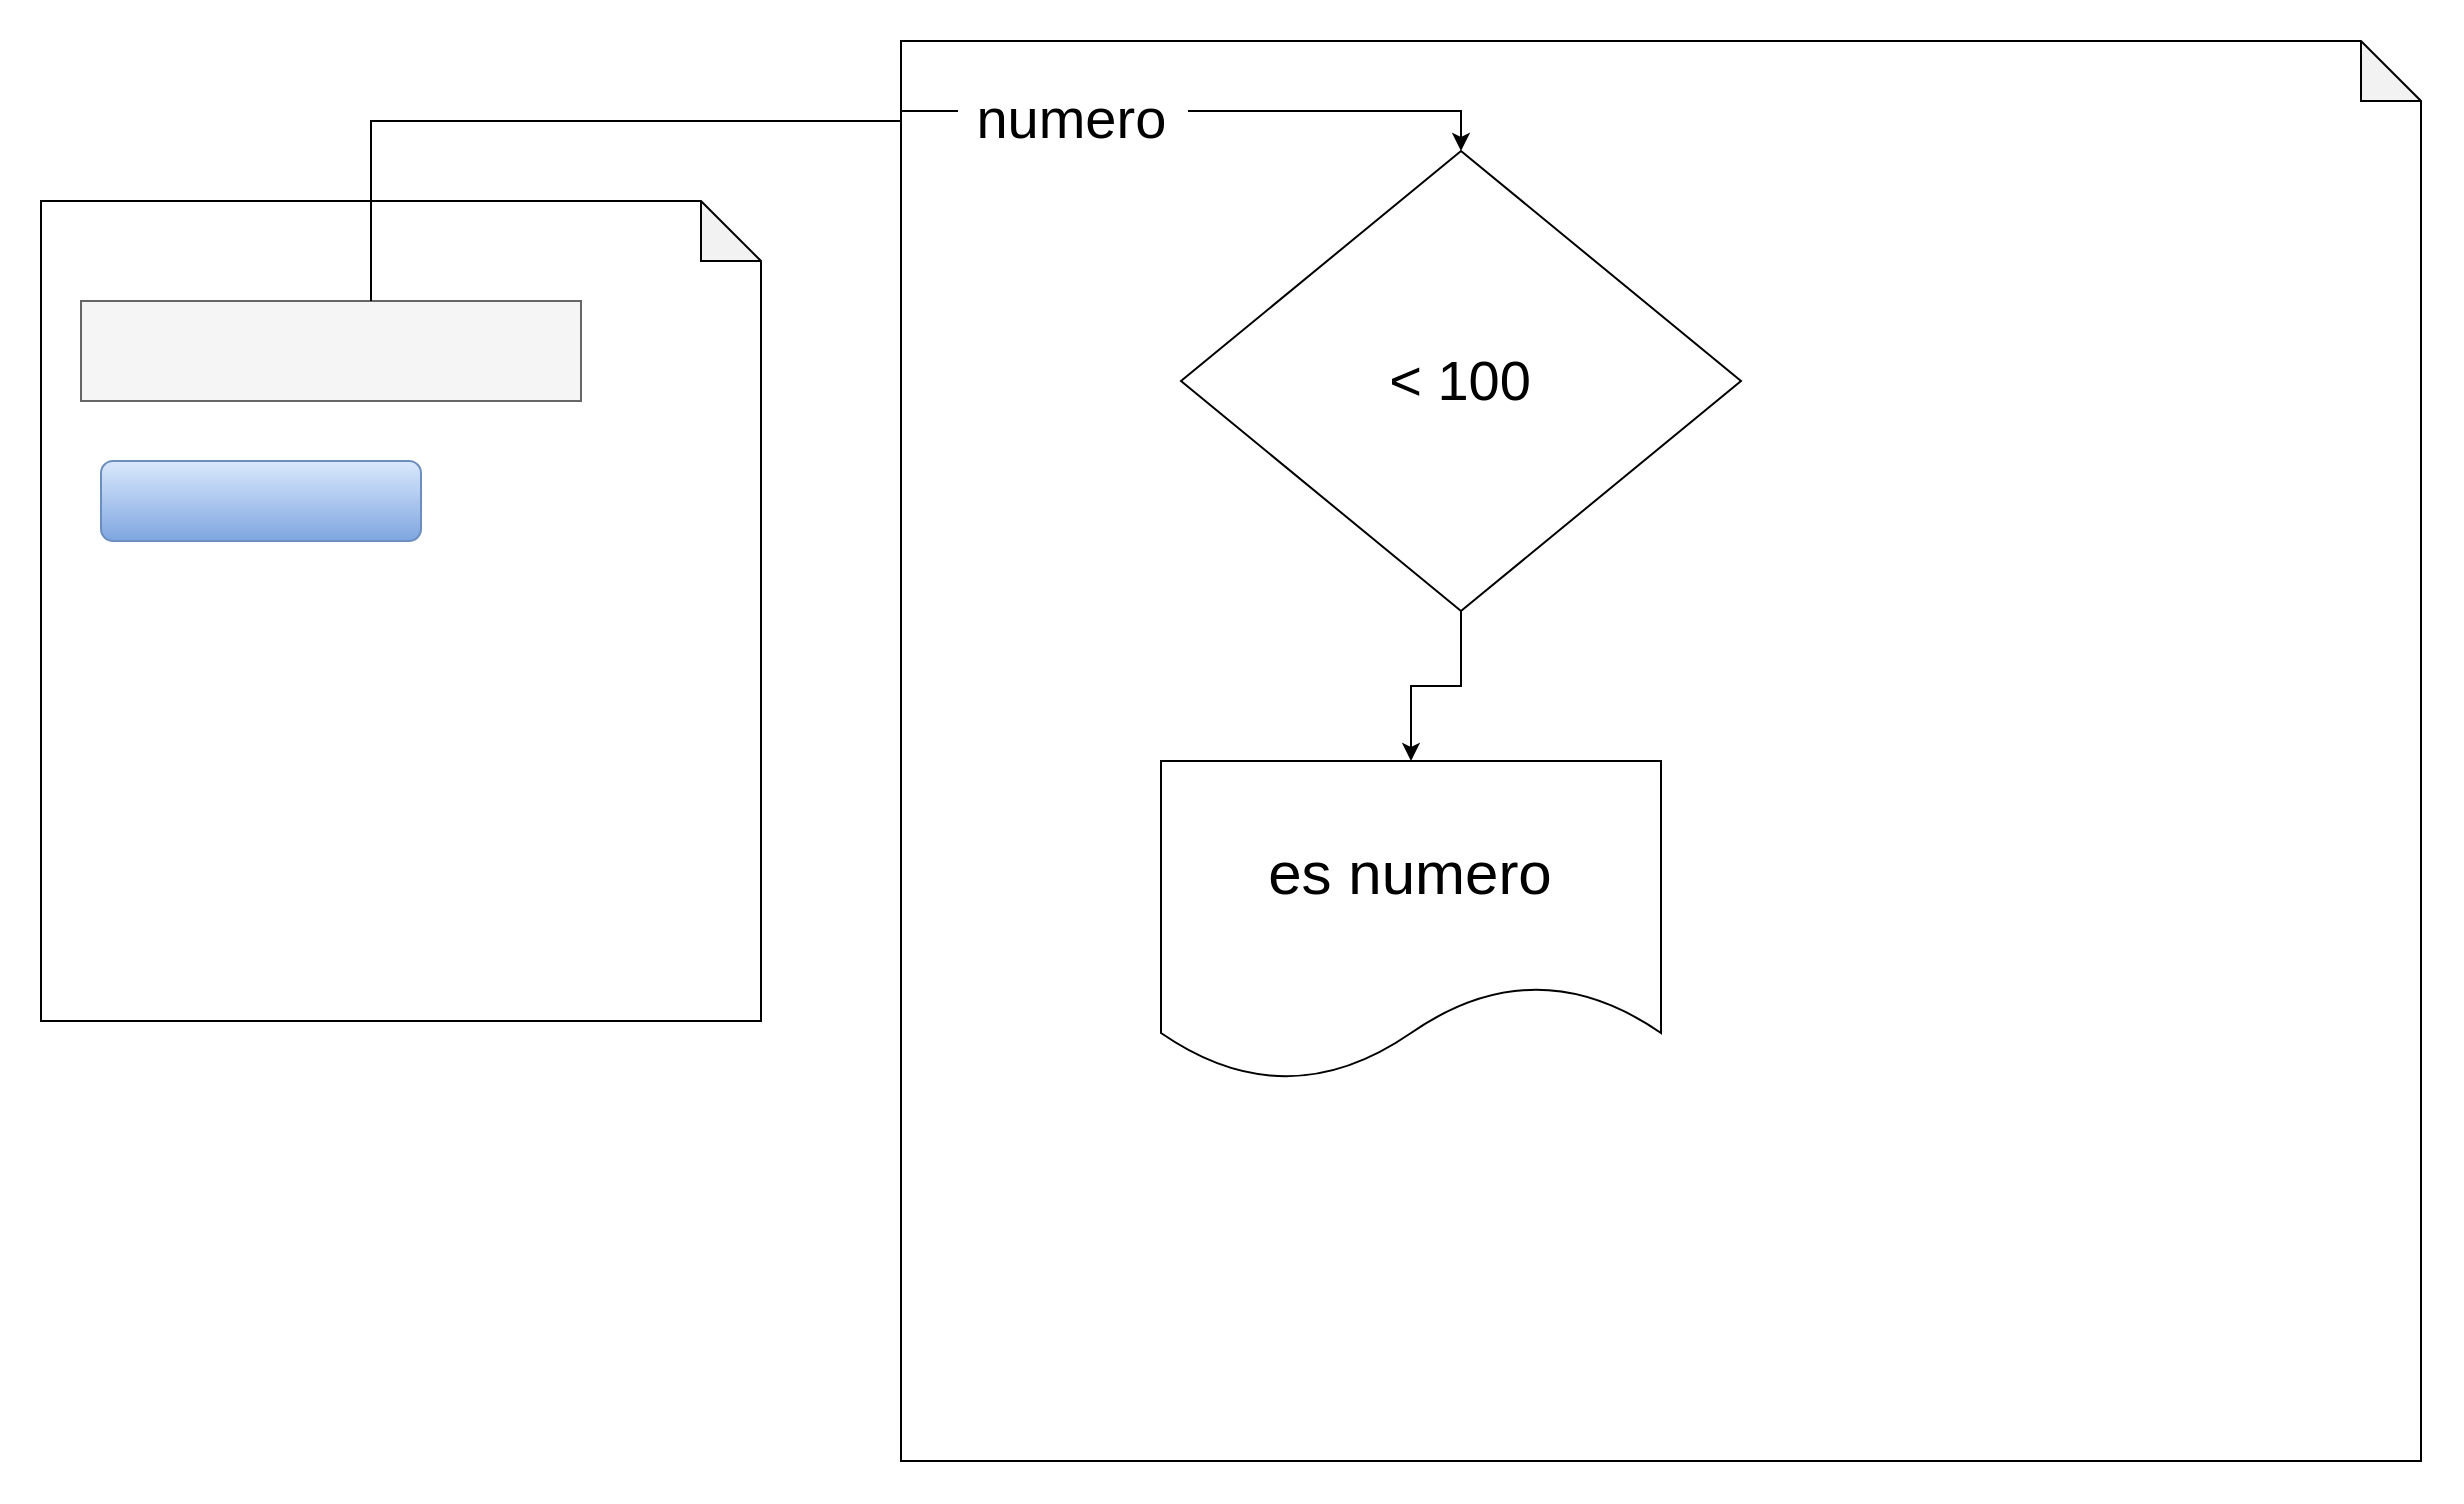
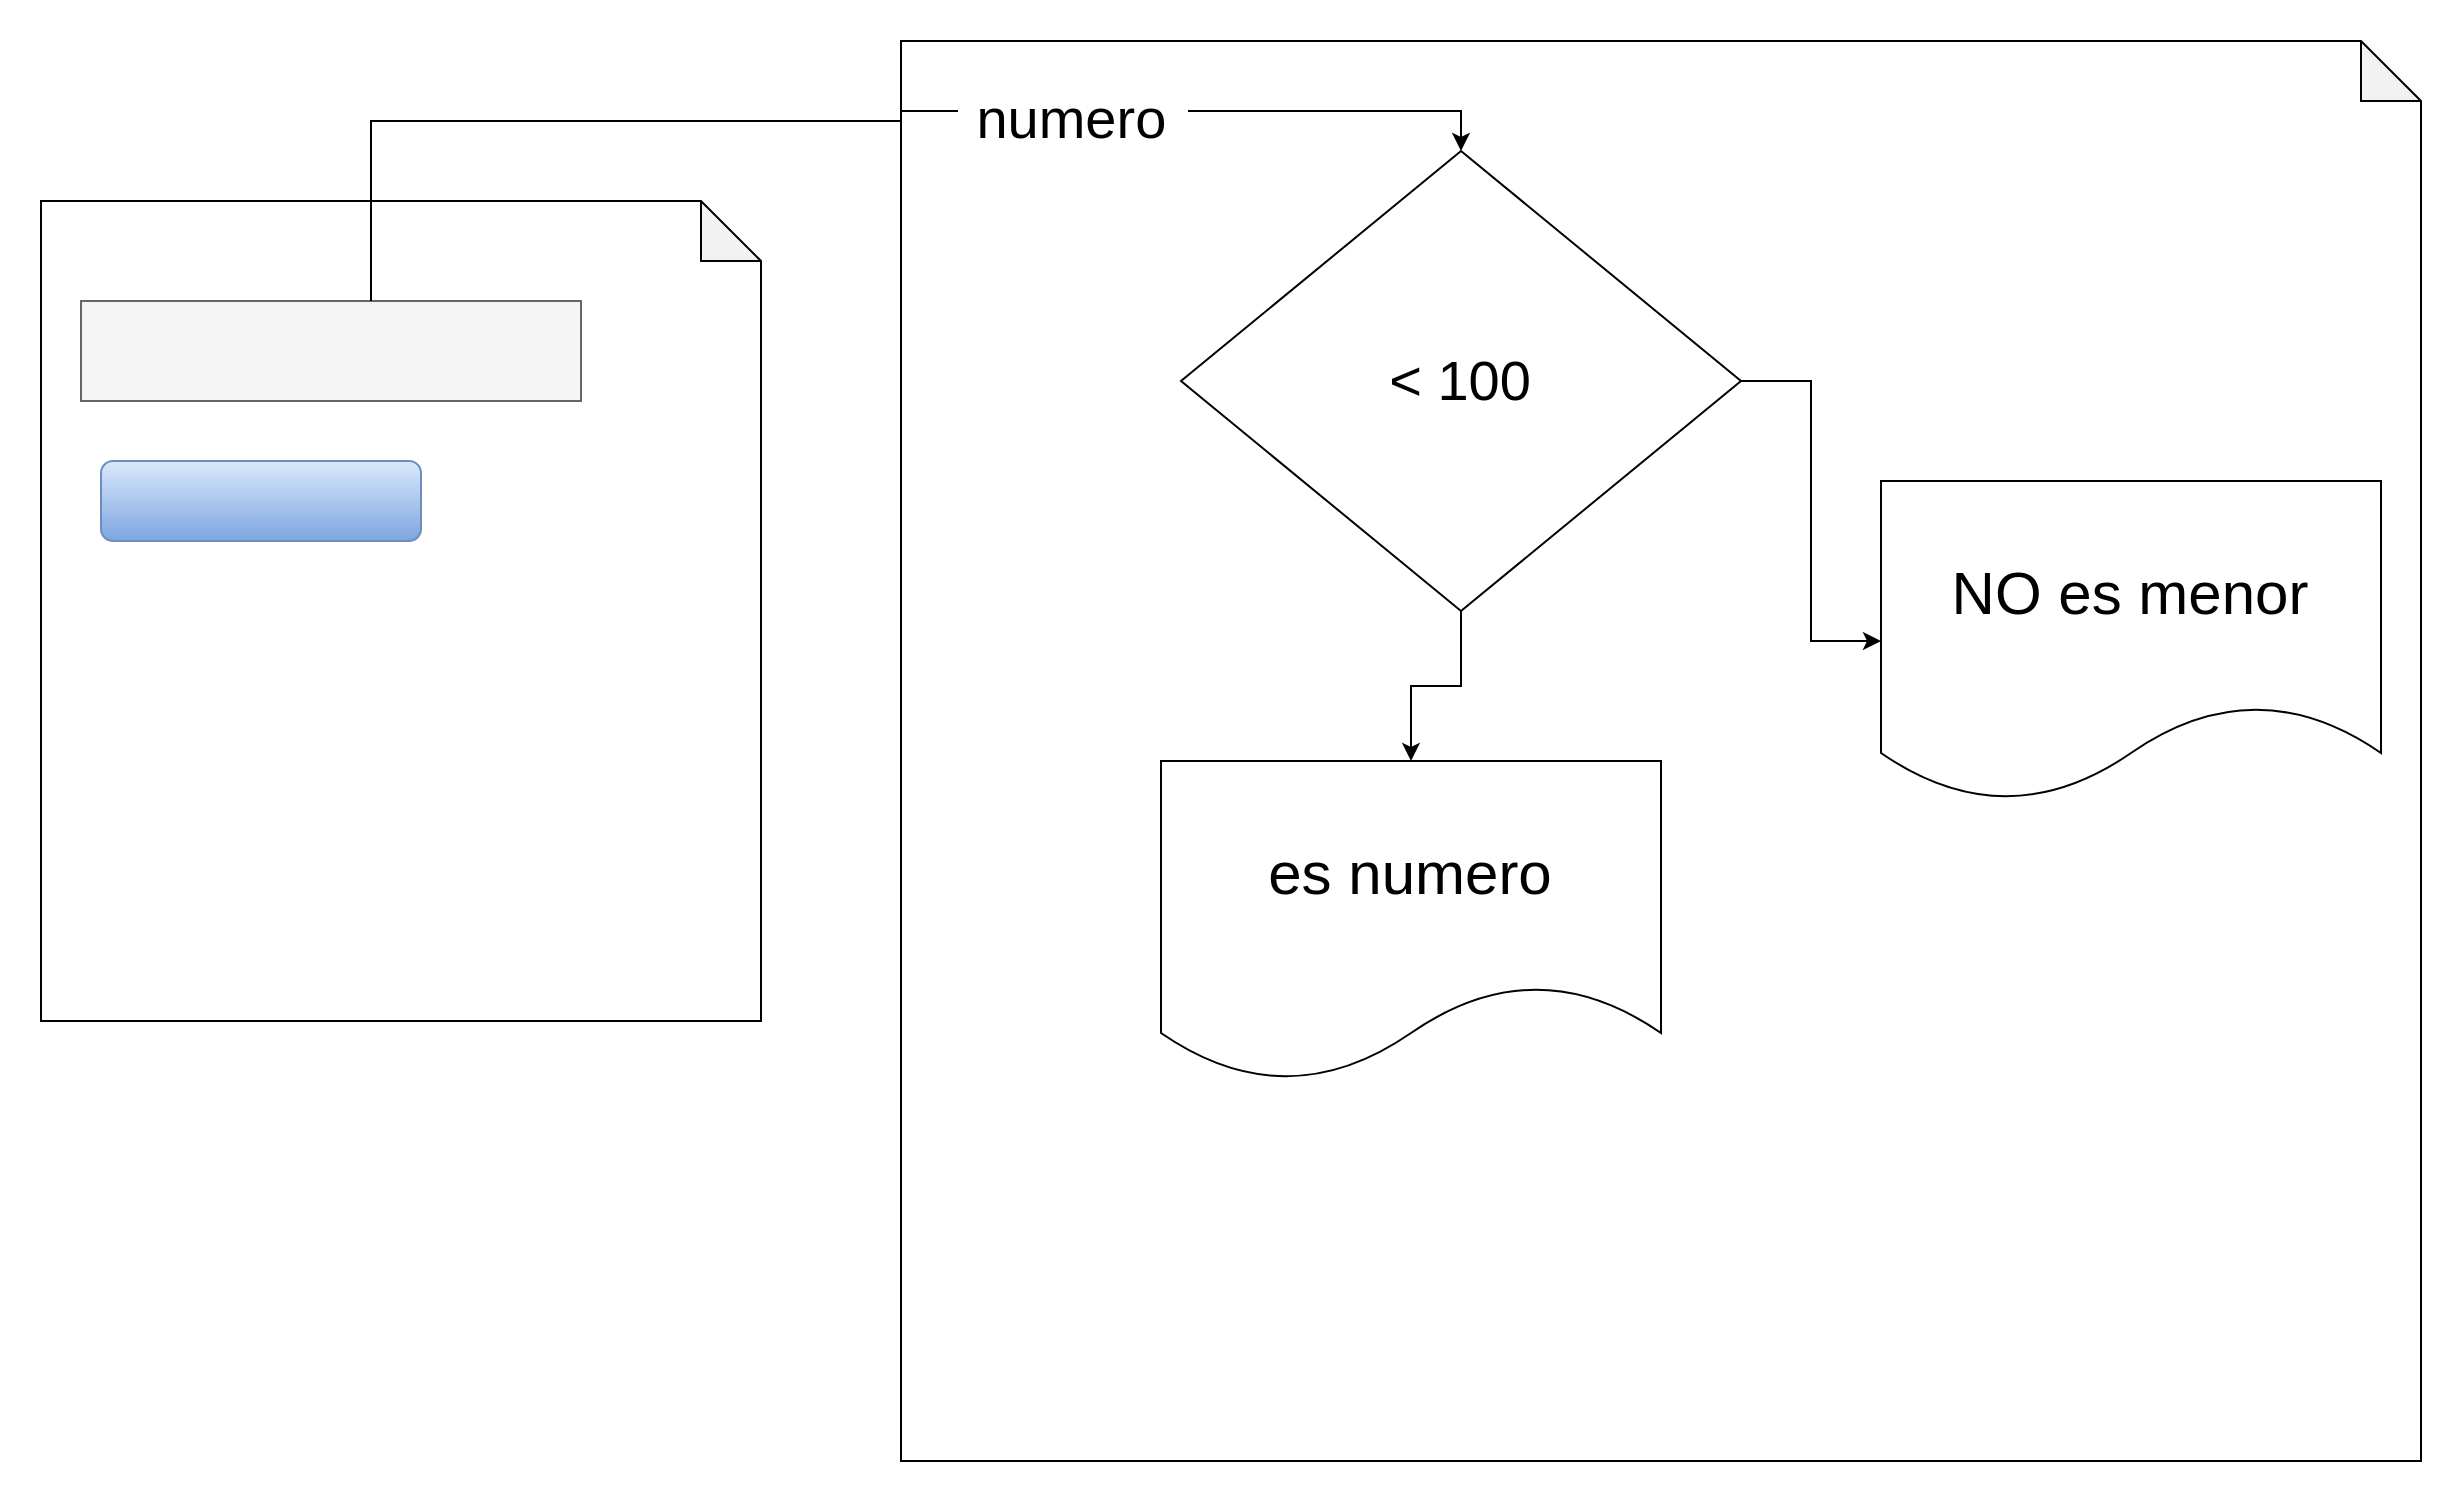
  <mxCell id="0" />
  <mxCell id="1" parent="0" />
  <mxCell id="2" value="" style="shape=note;whiteSpace=wrap;html=1;backgroundOutline=1;darkOpacity=0.05;" vertex="1" parent="1"><mxGeometry x="20" y="100" width="360" height="410" as="geometry" /></mxCell>
  <mxCell id="3" value="" style="shape=note;whiteSpace=wrap;html=1;backgroundOutline=1;darkOpacity=0.05;" vertex="1" parent="1"><mxGeometry x="450" y="20" width="760" height="710" as="geometry" /></mxCell>
  <mxCell id="4" value="" style="rounded=0;whiteSpace=wrap;html=1;fillColor=#f5f5f5;fontColor=#333333;strokeColor=#666666;" vertex="1" parent="1"><mxGeometry x="40" y="150" width="250" height="50" as="geometry" /></mxCell>
  <mxCell id="5" value="" style="rounded=1;whiteSpace=wrap;html=1;fillColor=#dae8fc;gradientColor=#7ea6e0;strokeColor=#6c8ebf;" vertex="1" parent="1"><mxGeometry x="50" y="230" width="160" height="40" as="geometry" /></mxCell>
+ <mxCell id="6" style="edgeStyle=orthogonalEdgeStyle;rounded=0;orthogonalLoop=1;jettySize=auto;html=1;" edge="1" parent="1" source="8" target="12"><mxGeometry relative="1" as="geometry" /></mxCell>
  <mxCell id="7" style="edgeStyle=orthogonalEdgeStyle;rounded=0;orthogonalLoop=1;jettySize=auto;html=1;" edge="1" parent="1" source="8" target="11"><mxGeometry relative="1" as="geometry" /></mxCell>
  <mxCell id="8" value="&lt;font style=&quot;font-size: 28px;&quot;&gt;&amp;lt; 100&lt;/font&gt;" style="rhombus;whiteSpace=wrap;html=1;" vertex="1" parent="1"><mxGeometry x="590" y="75" width="280" height="230" as="geometry" /></mxCell>
  <mxCell id="9" value="" style="edgeStyle=orthogonalEdgeStyle;rounded=0;orthogonalLoop=1;jettySize=auto;html=1;entryX=0.5;entryY=0;entryDx=0;entryDy=0;" edge="1" parent="1" source="4"><mxGeometry relative="1" as="geometry"><mxPoint x="185" y="100" as="sourcePoint" /><mxPoint x="730" y="75" as="targetPoint" /><Array as="points"><mxPoint x="185" y="60" /><mxPoint x="450" y="60" /><mxPoint x="450" y="55" /><mxPoint x="730" y="55" /></Array></mxGeometry></mxCell>
  <mxCell id="10" value="&amp;nbsp; &amp;nbsp;&lt;font style=&quot;font-size: 28px;&quot;&gt;numero&amp;nbsp;&lt;/font&gt;&amp;nbsp;" style="edgeLabel;html=1;align=center;verticalAlign=middle;resizable=0;points=[];" vertex="1" connectable="0" parent="9"><mxGeometry x="0.171" y="-2" relative="1" as="geometry"><mxPoint x="59" y="1" as="offset" /></mxGeometry></mxCell>
  <mxCell id="11" value="&lt;font style=&quot;font-size: 30px;&quot;&gt;es numero&lt;/font&gt;" style="shape=document;whiteSpace=wrap;html=1;boundedLbl=1;" vertex="1" parent="1"><mxGeometry x="580" y="380" width="250" height="160" as="geometry" /></mxCell>
+ <mxCell id="12" value="&lt;font style=&quot;font-size: 30px;&quot;&gt;NO es menor&lt;/font&gt;" style="shape=document;whiteSpace=wrap;html=1;boundedLbl=1;" vertex="1" parent="1"><mxGeometry x="940" y="240" width="250" height="160" as="geometry" /></mxCell>
